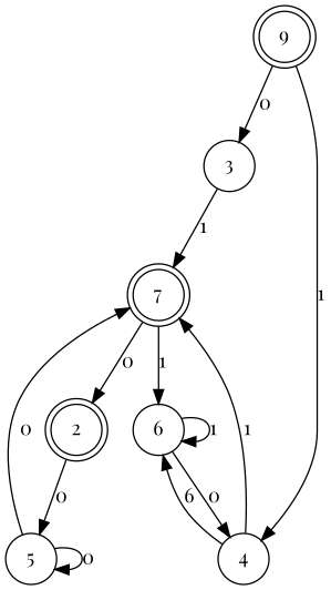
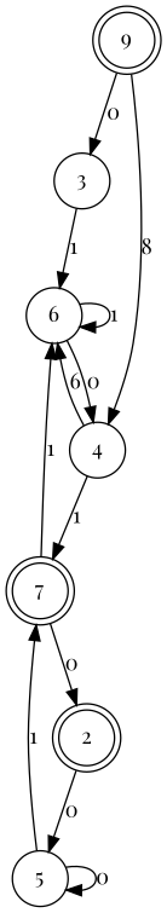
  digraph {
    fontname="Playfair Display"
    node [fontname="Playfair Display" shape=circle]
    edge [fontname="Playfair Display"]
    n1 [label=9 peripheries=2]
    3
    4
    2 [peripheries=2]
    5
    6
    7 [peripheries=2]
    n1 -> 3 [label=0]
-   n1 -> 4 [label=1]
-   3 -> 7 [label=1]
+   n1 -> 4 [label=8]
+   3 -> 6 [label=1]
    4 -> 6 [label=6]
    4 -> 7 [label=1]
    2 -> 5 [label=0]
    5 -> 5 [label=0]
-   5 -> 7 [label=0]
+   5 -> 7 [label=1]
    6 -> 4 [label=0]
    6 -> 6 [label=1]
    7 -> 2 [label=0]
    7 -> 6 [label=1]
  }
